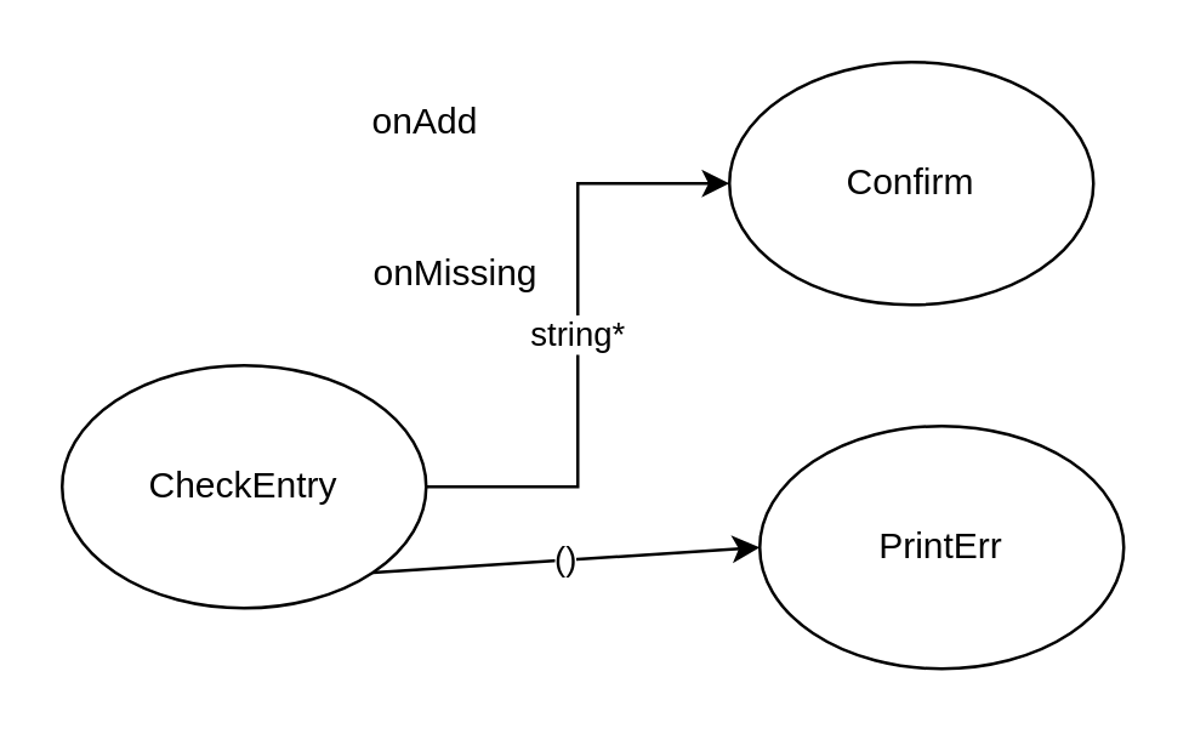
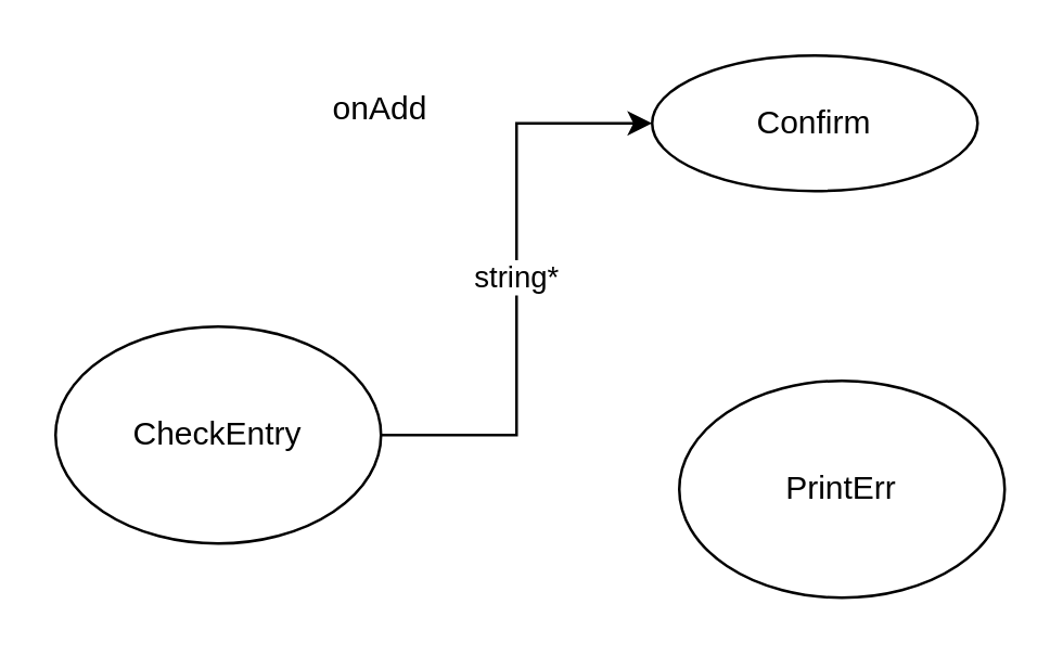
  <mxCell id="0" />
  <mxCell id="1" parent="0" />
  <mxCell id="2" value="string*" style="edgeStyle=orthogonalEdgeStyle;rounded=0;orthogonalLoop=1;jettySize=auto;html=1;exitX=1;exitY=0.5;exitDx=0;exitDy=0;entryX=0;entryY=0.5;entryDx=0;entryDy=0;" edge="1" parent="1" source="4" target="5"><mxGeometry relative="1" as="geometry" /></mxCell>
- <mxCell id="3" value="()" style="rounded=0;orthogonalLoop=1;jettySize=auto;html=1;exitX=1;exitY=1;exitDx=0;exitDy=0;entryX=0;entryY=0.5;entryDx=0;entryDy=0;" edge="1" parent="1" source="4" target="7"><mxGeometry relative="1" as="geometry" /></mxCell>
  <mxCell id="4" value="CheckEntry" style="ellipse;whiteSpace=wrap;html=1;" vertex="1" parent="1"><mxGeometry x="20" y="120" width="120" height="80" as="geometry" /></mxCell>
- <mxCell id="5" value="Confirm" style="ellipse;whiteSpace=wrap;html=1;" vertex="1" parent="1"><mxGeometry x="240" y="20" width="120" height="80" as="geometry" /></mxCell>
+ <mxCell id="5" value="Confirm" style="ellipse;whiteSpace=wrap;html=1;" vertex="1" parent="1"><mxGeometry x="240" y="20" width="120" height="50" as="geometry" /></mxCell>
  <mxCell id="6" value="onAdd" style="text;html=1;strokeColor=none;fillColor=none;align=center;verticalAlign=middle;whiteSpace=wrap;rounded=0;" vertex="1" parent="1"><mxGeometry x="120" y="30" width="40" height="20" as="geometry" /></mxCell>
  <mxCell id="7" value="PrintErr" style="ellipse;whiteSpace=wrap;html=1;" vertex="1" parent="1"><mxGeometry x="250" y="140" width="120" height="80" as="geometry" /></mxCell>
- <mxCell id="8" value="onMissing" style="text;html=1;strokeColor=none;fillColor=none;align=center;verticalAlign=middle;whiteSpace=wrap;rounded=0;" vertex="1" parent="1"><mxGeometry x="130" y="80" width="40" height="20" as="geometry" /></mxCell>
